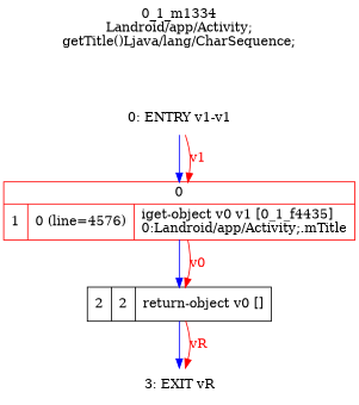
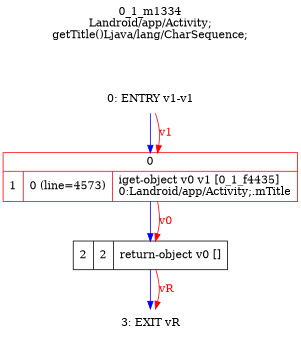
  digraph {
    label="0_1_m1334\nLandroid/app/Activity;\ngetTitle()Ljava/lang/CharSequence;"
    labelloc=t
    rankdir=UD
    node [shape=plaintext]
    edge [color=blue fontcolor=blue]
    n1 [label="0: ENTRY v1-v1"]
-   n2 [color=red label="{0|{1|0 (line=4576)|iget-object v0 v1 [0_1_f4435]\l0:Landroid/app/Activity;.mTitle\l}}" shape=record]
+   n2 [color=red label="{0|{1|0 (line=4573)|iget-object v0 v1 [0_1_f4435]\l0:Landroid/app/Activity;.mTitle\l}}" shape=record]
    n3 [label="2|2|return-object v0 []\l" shape=record]
    n4 [label="3: EXIT vR"]
    n1 -> n2 [weight=100]
    n1 -> n2 [color=red fontcolor=red label=v1]
    n2 -> n3 [weight=100]
    n2 -> n3 [color=red fontcolor=red label=v0]
    n3 -> n4 [weight=100]
    n3 -> n4 [color=red fontcolor=red label=vR]
  }
